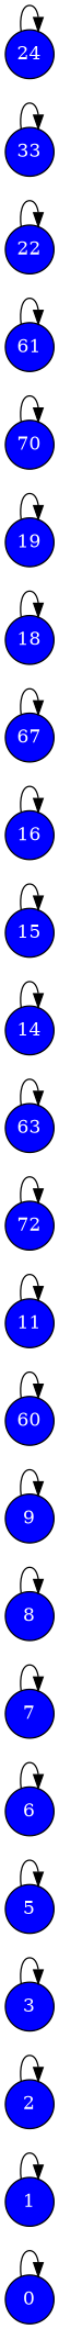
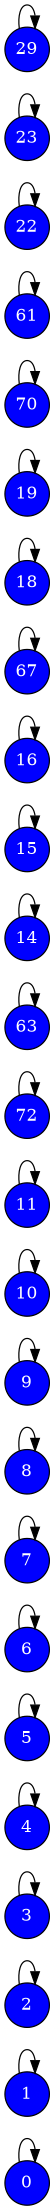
  digraph {
    rankdir=LR
    node [fillcolor=blue fontcolor="#FFFFFF" margin=0.01 shape=circle style=filled]
    0
    1
    2
    3
+   4
    5
    6
    7
    8
    9
-   10 [label=60]
+   10
    11
    n13 [label=72]
    n14 [label=63]
    14
    15
    16
    n18 [label=67]
    18
    19
    n21 [label=70]
    n22 [label=61]
    22
-   23 [label=33]
-   24
+   23
+   24 [label=29]
    0 -> 0
    1 -> 1
    2 -> 2
    3 -> 3
+   4 -> 4
    5 -> 5
    6 -> 6
    7 -> 7
    8 -> 8
    9 -> 9
    10 -> 10
    11 -> 11
    n13 -> n13
    n14 -> n14
    14 -> 14
    15 -> 15
    16 -> 16
    n18 -> n18
    18 -> 18
    19 -> 19
    n21 -> n21
    n22 -> n22
    22 -> 22
    23 -> 23
    24 -> 24
  }
